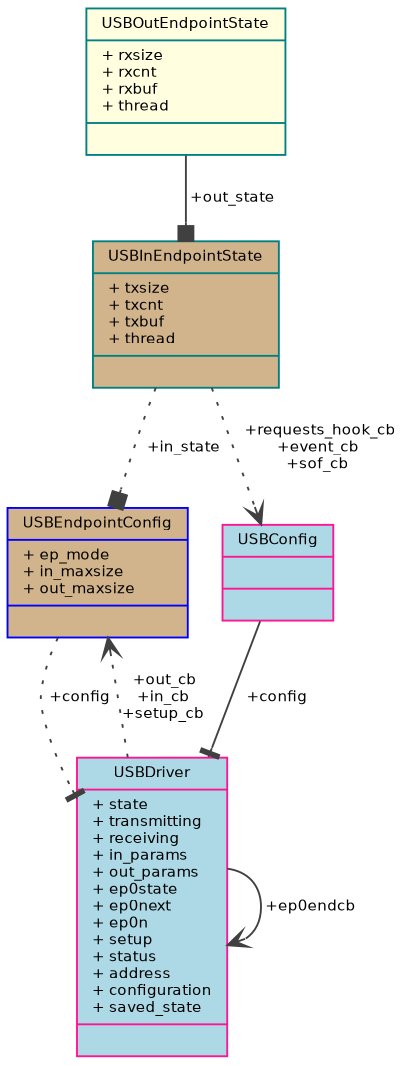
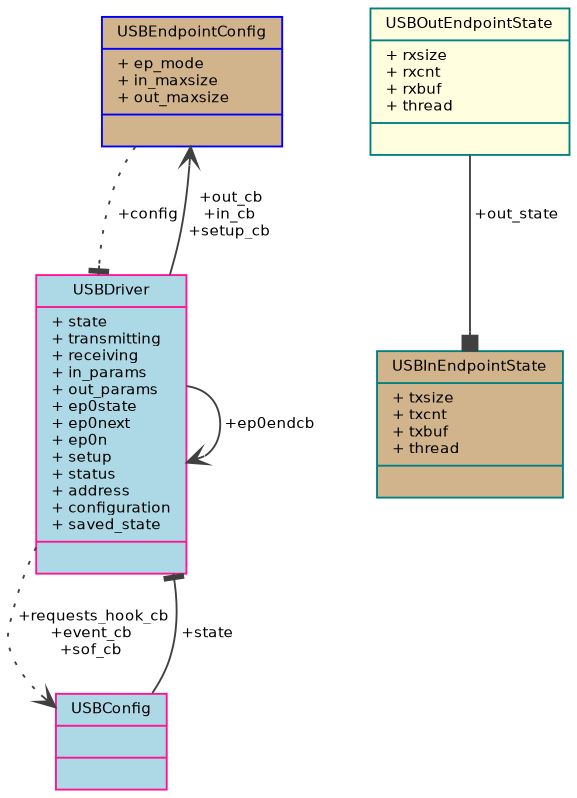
  digraph {
    node [color=deeppink fillcolor=tan fontname=Helvetica fontsize=8 shape=record style=filled]
    edge [arrowhead=vee color=grey25 fontname=Helvetica fontsize=8 labelfontname=Helvetica labelfontsize=8 style=dotted]
    n1 [color=blue fontcolor=black height=0.2 label="{USBEndpointConfig\n|+ ep_mode\l+ in_maxsize\l+ out_maxsize\l|}" width=0.4]
    n2 [fillcolor=lightblue height=0.2 label="{USBDriver\n|+ state\l+ transmitting\l+ receiving\l+ in_params\l+ out_params\l+ ep0state\l+ ep0next\l+ ep0n\l+ setup\l+ status\l+ address\l+ configuration\l+ saved_state\l|}" width=0.4]
    n3 [fillcolor=lightblue height=0.2 label="{USBConfig\n||}" width=0.4]
    n4 [color=teal fillcolor=lightyellow height=0.2 label="{USBOutEndpointState\n|+ rxsize\l+ rxcnt\l+ rxbuf\l+ thread\l|}" width=0.4]
    n5 [color=teal height=0.2 label="{USBInEndpointState\n|+ txsize\l+ txcnt\l+ txbuf\l+ thread\l|}" width=0.4]
    n1 -> n2 [arrowhead=tee label=" +config"]
-   n2 -> n1 [label=" +out_cb\n+in_cb\n+setup_cb"]
+   n2 -> n1 [label=" +out_cb\n+in_cb\n+setup_cb" style=solid]
    n2 -> n2 [label=" +ep0endcb" style=solid]
-   n5 -> n3 [label=" +requests_hook_cb\n+event_cb\n+sof_cb"]
-   n3 -> n2 [arrowhead=tee label=" +config" style=solid]
+   n2 -> n3 [label=" +requests_hook_cb\n+event_cb\n+sof_cb"]
+   n3 -> n2 [arrowhead=tee label=" +state" style=solid]
    n4 -> n5 [arrowhead=box label=" +out_state" style=solid]
-   n5 -> n1 [arrowhead=box label=" +in_state"]
  }
